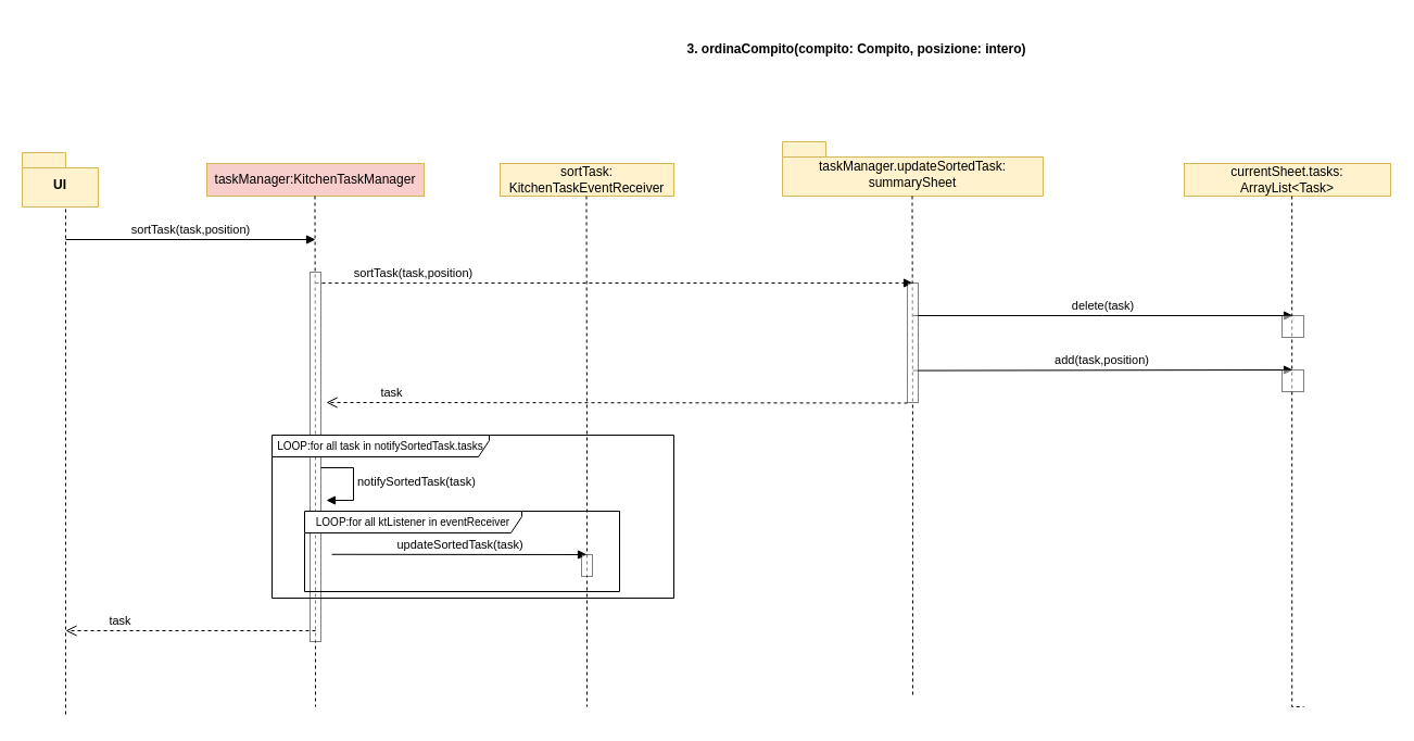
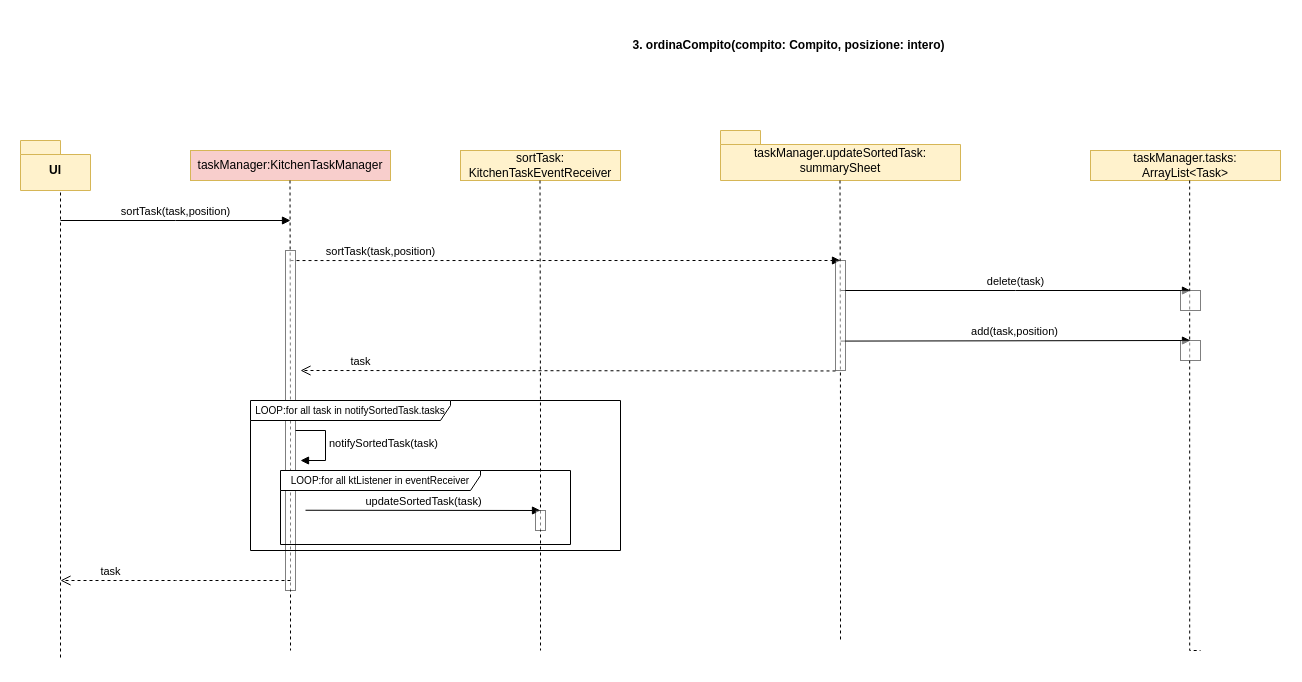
  <mxCell id="0" />
  <mxCell id="1" parent="0" />
  <mxCell id="2" style="edgeStyle=orthogonalEdgeStyle;rounded=0;orthogonalLoop=1;jettySize=auto;html=1;exitX=0.5;exitY=1;exitDx=0;exitDy=0;endArrow=none;endFill=0;dashed=1;exitPerimeter=0;" parent="1" edge="1"><mxGeometry relative="1" as="geometry"><mxPoint x="60" y="660" as="targetPoint" /><mxPoint x="60" y="186" as="sourcePoint" /></mxGeometry></mxCell>
  <mxCell id="3" value="UI" style="shape=folder;fontStyle=1;spacingTop=10;tabWidth=40;tabHeight=14;tabPosition=left;html=1;whiteSpace=wrap;fillColor=#fff2cc;strokeColor=#d6b656;" parent="1" vertex="1"><mxGeometry x="20" y="140" width="70" height="50" as="geometry" /></mxCell>
  <mxCell id="4" value="&lt;p style=&quot;text-indent: -18pt; font-size: 11px;&quot; class=&quot;MsoListParagraph&quot;&gt;&lt;br&gt;&lt;/p&gt;" style="text;html=1;align=center;verticalAlign=middle;resizable=0;points=[];autosize=1;strokeColor=none;fillColor=none;" parent="1" vertex="1"><mxGeometry x="825" y="55" width="20" height="50" as="geometry" /></mxCell>
  <mxCell id="5" value="&lt;span style=&quot;font-weight: normal;&quot;&gt;taskManager.updateSortedTask: summarySheet&lt;/span&gt;" style="shape=folder;fontStyle=1;spacingTop=10;tabWidth=40;tabHeight=14;tabPosition=left;html=1;whiteSpace=wrap;fillColor=#fff2cc;strokeColor=#d6b656;" parent="1" vertex="1"><mxGeometry x="720" y="130" width="240" height="50" as="geometry" /></mxCell>
  <mxCell id="6" value="taskManager:KitchenTaskManager" style="html=1;whiteSpace=wrap;fillColor=#f8cecc;strokeColor=#d6b656;" parent="1" vertex="1"><mxGeometry x="190" y="150" width="200" height="30" as="geometry" /></mxCell>
  <mxCell id="7" value="sortTask: KitchenTaskEventReceiver" style="html=1;whiteSpace=wrap;fillColor=#fff2cc;strokeColor=#d6b656;" parent="1" vertex="1"><mxGeometry x="460" y="150" width="160" height="30" as="geometry" /></mxCell>
  <mxCell id="8" style="edgeStyle=orthogonalEdgeStyle;rounded=0;orthogonalLoop=1;jettySize=auto;html=1;exitX=0.5;exitY=1;exitDx=0;exitDy=0;endArrow=none;endFill=0;dashed=1;exitPerimeter=0;" parent="1" edge="1"><mxGeometry relative="1" as="geometry"><mxPoint x="290" y="650" as="targetPoint" /><mxPoint x="289.5" y="180" as="sourcePoint" /></mxGeometry></mxCell>
  <mxCell id="9" style="edgeStyle=orthogonalEdgeStyle;rounded=0;orthogonalLoop=1;jettySize=auto;html=1;exitX=0.5;exitY=1;exitDx=0;exitDy=0;endArrow=none;endFill=0;dashed=1;exitPerimeter=0;" parent="1" edge="1"><mxGeometry relative="1" as="geometry"><mxPoint x="540" y="650" as="targetPoint" /><mxPoint x="539.5" y="180" as="sourcePoint" /></mxGeometry></mxCell>
  <mxCell id="10" style="edgeStyle=orthogonalEdgeStyle;rounded=0;orthogonalLoop=1;jettySize=auto;html=1;exitX=0.5;exitY=1;exitDx=0;exitDy=0;endArrow=none;endFill=0;dashed=1;exitPerimeter=0;" parent="1" edge="1"><mxGeometry relative="1" as="geometry"><mxPoint x="840" y="640" as="targetPoint" /><mxPoint x="839.5" y="180" as="sourcePoint" /></mxGeometry></mxCell>
  <mxCell id="11" value="sortTask(task,position)" style="html=1;verticalAlign=bottom;endArrow=block;edgeStyle=elbowEdgeStyle;elbow=vertical;curved=0;rounded=0;" parent="1" edge="1"><mxGeometry width="80" relative="1" as="geometry"><mxPoint x="60" y="220" as="sourcePoint" /><mxPoint x="290" y="220" as="targetPoint" /></mxGeometry></mxCell>
  <mxCell id="12" value="sortTask(task,position)" style="html=1;verticalAlign=bottom;endArrow=block;edgeStyle=elbowEdgeStyle;elbow=vertical;curved=0;rounded=0;dashed=1;" parent="1" edge="1"><mxGeometry x="-0.672" width="80" relative="1" as="geometry"><mxPoint x="290" y="260.06" as="sourcePoint" /><mxPoint x="840" y="260" as="targetPoint" /><mxPoint as="offset" /></mxGeometry></mxCell>
  <mxCell id="13" value="" style="html=1;points=[];perimeter=orthogonalPerimeter;outlineConnect=0;targetShapes=umlLifeline;portConstraint=eastwest;newEdgeStyle={&quot;edgeStyle&quot;:&quot;elbowEdgeStyle&quot;,&quot;elbow&quot;:&quot;vertical&quot;,&quot;curved&quot;:0,&quot;rounded&quot;:0};shadow=0;imageAspect=1;fillOpacity=50;strokeOpacity=50;" parent="1" vertex="1"><mxGeometry x="285" y="250" width="10" height="340" as="geometry" /></mxCell>
  <mxCell id="14" value="updateSortedTask(task)" style="html=1;verticalAlign=bottom;endArrow=block;edgeStyle=elbowEdgeStyle;elbow=vertical;curved=0;rounded=0;" parent="1" edge="1"><mxGeometry width="80" relative="1" as="geometry"><mxPoint x="305" y="509.76" as="sourcePoint" /><mxPoint x="540" y="510" as="targetPoint" /></mxGeometry></mxCell>
  <mxCell id="15" value="&lt;font style=&quot;font-size: 10px;&quot;&gt;LOOP:for all ktListener in eventReceiver&lt;/font&gt;" style="shape=umlFrame;whiteSpace=wrap;html=1;pointerEvents=0;width=200;height=20;" parent="1" vertex="1"><mxGeometry x="280" y="470" width="290" height="74" as="geometry" /></mxCell>
  <mxCell id="16" value="" style="html=1;points=[];perimeter=orthogonalPerimeter;outlineConnect=0;targetShapes=umlLifeline;portConstraint=eastwest;newEdgeStyle={&quot;edgeStyle&quot;:&quot;elbowEdgeStyle&quot;,&quot;elbow&quot;:&quot;vertical&quot;,&quot;curved&quot;:0,&quot;rounded&quot;:0};shadow=0;imageAspect=1;fillOpacity=50;strokeOpacity=50;" parent="1" vertex="1"><mxGeometry x="535" y="510" width="10" height="20" as="geometry" /></mxCell>
- <mxCell id="17" value="currentSheet.tasks: ArrayList&amp;lt;Task&amp;gt;" style="html=1;whiteSpace=wrap;fillColor=#fff2cc;strokeColor=#d6b656;" parent="1" vertex="1"><mxGeometry x="1090" y="150" width="190" height="30" as="geometry" /></mxCell>
+ <mxCell id="17" value="taskManager.tasks: ArrayList&amp;lt;Task&amp;gt;" style="html=1;whiteSpace=wrap;fillColor=#fff2cc;strokeColor=#d6b656;" parent="1" vertex="1"><mxGeometry x="1090" y="150" width="190" height="30" as="geometry" /></mxCell>
  <mxCell id="18" style="edgeStyle=orthogonalEdgeStyle;rounded=0;orthogonalLoop=1;jettySize=auto;html=1;endArrow=none;endFill=0;dashed=1;" parent="1" edge="1"><mxGeometry relative="1" as="geometry"><mxPoint x="1200" y="650" as="targetPoint" /><mxPoint x="1189.17" y="180" as="sourcePoint" /><Array as="points"><mxPoint x="1189" y="650" /></Array></mxGeometry></mxCell>
  <mxCell id="19" value="&lt;p style=&quot;text-indent: -18pt;&quot; class=&quot;MsoListParagraph&quot;&gt;&lt;b&gt;&lt;span style=&quot;line-height: 107%;&quot;&gt;3.&amp;nbsp;&lt;/span&gt;&lt;span style=&quot;line-height: 107%;&quot;&gt;ordinaCompito(compito: Compito, posizione: intero)&lt;/span&gt;&lt;/b&gt;&lt;/p&gt;" style="text;html=1;align=center;verticalAlign=middle;resizable=0;points=[];autosize=1;strokeColor=none;fillColor=none;" parent="1" vertex="1"><mxGeometry x="645" y="20" width="310" height="50" as="geometry" /></mxCell>
  <mxCell id="20" value="delete(task)" style="html=1;verticalAlign=bottom;endArrow=block;edgeStyle=elbowEdgeStyle;elbow=vertical;curved=0;rounded=0;" parent="1" edge="1"><mxGeometry width="80" relative="1" as="geometry"><mxPoint x="840" y="290" as="sourcePoint" /><mxPoint x="1190" y="290" as="targetPoint" /></mxGeometry></mxCell>
  <mxCell id="21" value="add(task,position)" style="html=1;verticalAlign=bottom;endArrow=block;edgeStyle=elbowEdgeStyle;elbow=vertical;curved=0;rounded=0;" parent="1" edge="1"><mxGeometry width="80" relative="1" as="geometry"><mxPoint x="840" y="340.58" as="sourcePoint" /><mxPoint x="1190" y="340" as="targetPoint" /></mxGeometry></mxCell>
  <mxCell id="22" value="task" style="html=1;verticalAlign=bottom;endArrow=open;dashed=1;endSize=8;edgeStyle=elbowEdgeStyle;elbow=vertical;curved=0;rounded=0;" parent="1" edge="1"><mxGeometry x="0.776" relative="1" as="geometry"><mxPoint x="835" y="370.46" as="sourcePoint" /><mxPoint x="300" y="370" as="targetPoint" /><mxPoint as="offset" /></mxGeometry></mxCell>
  <mxCell id="23" value="&lt;font style=&quot;font-size: 10px;&quot;&gt;LOOP:for all task in notifySortedTask.tasks&lt;/font&gt;" style="shape=umlFrame;whiteSpace=wrap;html=1;pointerEvents=0;width=200;height=20;" parent="1" vertex="1"><mxGeometry x="250" y="400" width="370" height="150" as="geometry" /></mxCell>
  <mxCell id="24" value="notifySortedTask(task)" style="html=1;align=left;spacingLeft=2;endArrow=block;rounded=0;edgeStyle=orthogonalEdgeStyle;curved=0;rounded=0;" parent="1" edge="1"><mxGeometry relative="1" as="geometry"><mxPoint x="295" y="430" as="sourcePoint" /><Array as="points"><mxPoint x="325" y="460" /></Array><mxPoint x="300" y="460" as="targetPoint" /></mxGeometry></mxCell>
  <mxCell id="25" value="task" style="html=1;verticalAlign=bottom;endArrow=open;dashed=1;endSize=8;edgeStyle=elbowEdgeStyle;elbow=vertical;curved=0;rounded=0;" parent="1" edge="1"><mxGeometry x="0.565" relative="1" as="geometry"><mxPoint x="290" y="580" as="sourcePoint" /><mxPoint x="60" y="580" as="targetPoint" /><mxPoint as="offset" /></mxGeometry></mxCell>
  <mxCell id="26" value="" style="html=1;points=[];perimeter=orthogonalPerimeter;outlineConnect=0;targetShapes=umlLifeline;portConstraint=eastwest;newEdgeStyle={&quot;edgeStyle&quot;:&quot;elbowEdgeStyle&quot;,&quot;elbow&quot;:&quot;vertical&quot;,&quot;curved&quot;:0,&quot;rounded&quot;:0};shadow=0;imageAspect=1;fillOpacity=50;strokeOpacity=50;" parent="1" vertex="1"><mxGeometry x="1180" y="290" width="20" height="20" as="geometry" /></mxCell>
  <mxCell id="27" value="" style="html=1;points=[];perimeter=orthogonalPerimeter;outlineConnect=0;targetShapes=umlLifeline;portConstraint=eastwest;newEdgeStyle={&quot;edgeStyle&quot;:&quot;elbowEdgeStyle&quot;,&quot;elbow&quot;:&quot;vertical&quot;,&quot;curved&quot;:0,&quot;rounded&quot;:0};shadow=0;imageAspect=1;fillOpacity=50;strokeOpacity=50;" parent="1" vertex="1"><mxGeometry x="1180" y="340" width="20" height="20" as="geometry" /></mxCell>
  <mxCell id="28" value="" style="html=1;points=[];perimeter=orthogonalPerimeter;outlineConnect=0;targetShapes=umlLifeline;portConstraint=eastwest;newEdgeStyle={&quot;edgeStyle&quot;:&quot;elbowEdgeStyle&quot;,&quot;elbow&quot;:&quot;vertical&quot;,&quot;curved&quot;:0,&quot;rounded&quot;:0};shadow=0;imageAspect=1;fillOpacity=50;strokeOpacity=50;" parent="1" vertex="1"><mxGeometry x="835" y="260" width="10" height="110" as="geometry" /></mxCell>
